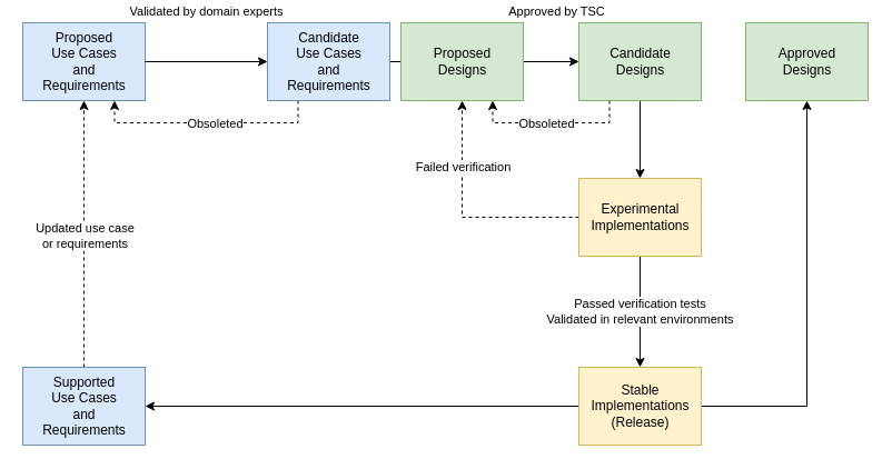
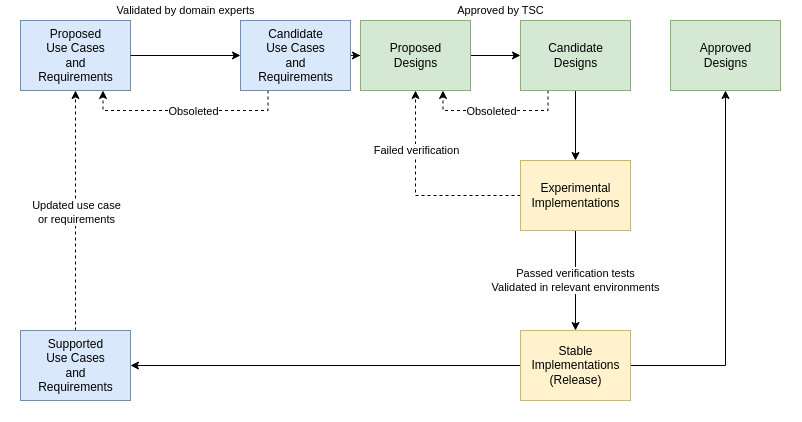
  <mxCell id="0" />
  <mxCell id="1" parent="0" />
  <mxCell id="2" value="Proposed&lt;br&gt;Use Cases&lt;br&gt;and&lt;br&gt;Requirements" style="html=1;fillColor=#dae8fc;strokeColor=#6c8ebf;" parent="1" vertex="1"><mxGeometry x="20" y="20" width="110" height="70" as="geometry" /></mxCell>
- <mxCell id="3" value="" style="edgeStyle=orthogonalEdgeStyle;rounded=0;orthogonalLoop=1;jettySize=auto;html=1;endArrow=none;" parent="1" source="6" target="9" edge="1"><mxGeometry relative="1" as="geometry" /></mxCell>
+ <mxCell id="3" value="" style="edgeStyle=orthogonalEdgeStyle;rounded=0;orthogonalLoop=1;jettySize=auto;html=1;" parent="1" source="6" target="9" edge="1"><mxGeometry relative="1" as="geometry" /></mxCell>
  <mxCell id="4" style="edgeStyle=orthogonalEdgeStyle;rounded=0;orthogonalLoop=1;jettySize=auto;html=1;entryX=0.75;entryY=1;entryDx=0;entryDy=0;dashed=1;exitX=0.25;exitY=1;exitDx=0;exitDy=0;" parent="1" source="6" target="2" edge="1"><mxGeometry relative="1" as="geometry" /></mxCell>
  <mxCell id="5" value="Obsoleted" style="edgeLabel;html=1;align=center;verticalAlign=middle;resizable=0;points=[];" parent="4" vertex="1" connectable="0"><mxGeometry x="-0.312" relative="1" as="geometry"><mxPoint x="-24" as="offset" /></mxGeometry></mxCell>
  <mxCell id="6" value="Candidate&lt;br&gt;Use Cases&lt;br&gt;and&lt;br&gt;Requirements" style="html=1;fillColor=#dae8fc;strokeColor=#6c8ebf;" parent="1" vertex="1"><mxGeometry x="240" y="20" width="110" height="70" as="geometry" /></mxCell>
  <mxCell id="7" value="Validated by domain experts" style="edgeStyle=orthogonalEdgeStyle;rounded=0;orthogonalLoop=1;jettySize=auto;html=1;entryX=0;entryY=0.5;entryDx=0;entryDy=0;" parent="1" source="2" target="6" edge="1"><mxGeometry y="45" relative="1" as="geometry"><mxPoint x="190.44" y="45" as="targetPoint" /><mxPoint as="offset" /></mxGeometry></mxCell>
  <mxCell id="8" value="Approved by TSC" style="edgeStyle=orthogonalEdgeStyle;rounded=0;orthogonalLoop=1;jettySize=auto;html=1;" parent="1" source="9" target="13" edge="1"><mxGeometry x="0.2" y="45" relative="1" as="geometry"><mxPoint as="offset" /></mxGeometry></mxCell>
  <mxCell id="9" value="Proposed&lt;br&gt;Designs" style="html=1;fillColor=#d5e8d4;strokeColor=#82b366;" parent="1" vertex="1"><mxGeometry x="360" y="20" width="110" height="70" as="geometry" /></mxCell>
  <mxCell id="10" value="" style="edgeStyle=orthogonalEdgeStyle;rounded=0;orthogonalLoop=1;jettySize=auto;html=1;" parent="1" source="13" target="17" edge="1"><mxGeometry relative="1" as="geometry" /></mxCell>
  <mxCell id="11" style="edgeStyle=orthogonalEdgeStyle;rounded=0;orthogonalLoop=1;jettySize=auto;html=1;exitX=0.25;exitY=1;exitDx=0;exitDy=0;entryX=0.75;entryY=1;entryDx=0;entryDy=0;dashed=1;" parent="1" source="13" target="9" edge="1"><mxGeometry relative="1" as="geometry" /></mxCell>
  <mxCell id="12" value="Obsoleted" style="edgeLabel;html=1;align=center;verticalAlign=middle;resizable=0;points=[];" parent="11" vertex="1" connectable="0"><mxGeometry x="-0.379" y="-2" relative="1" as="geometry"><mxPoint x="-32" y="2" as="offset" /></mxGeometry></mxCell>
  <mxCell id="13" value="Candidate&lt;br&gt;Designs" style="html=1;fillColor=#d5e8d4;strokeColor=#82b366;" parent="1" vertex="1"><mxGeometry x="520" y="20" width="110" height="70" as="geometry" /></mxCell>
  <mxCell id="14" value="Passed verification tests&lt;br&gt;Validated in relevant environments" style="edgeStyle=orthogonalEdgeStyle;rounded=0;orthogonalLoop=1;jettySize=auto;html=1;" parent="1" source="17" target="20" edge="1"><mxGeometry relative="1" as="geometry" /></mxCell>
  <mxCell id="15" style="edgeStyle=orthogonalEdgeStyle;rounded=0;orthogonalLoop=1;jettySize=auto;html=1;entryX=0.5;entryY=1;entryDx=0;entryDy=0;dashed=1;" parent="1" source="17" target="9" edge="1"><mxGeometry relative="1" as="geometry" /></mxCell>
  <mxCell id="16" value="Failed verification" style="edgeLabel;html=1;align=center;verticalAlign=middle;resizable=0;points=[];" parent="15" vertex="1" connectable="0"><mxGeometry x="0.368" y="2" relative="1" as="geometry"><mxPoint x="2" y="-7" as="offset" /></mxGeometry></mxCell>
  <mxCell id="17" value="Experimental&lt;br&gt;Implementations" style="html=1;fillColor=#fff2cc;strokeColor=#d6b656;" parent="1" vertex="1"><mxGeometry x="520" y="160" width="110" height="70" as="geometry" /></mxCell>
  <mxCell id="18" value="" style="edgeStyle=orthogonalEdgeStyle;rounded=0;orthogonalLoop=1;jettySize=auto;html=1;" parent="1" source="20" target="23" edge="1"><mxGeometry relative="1" as="geometry" /></mxCell>
  <mxCell id="19" value="" style="edgeStyle=orthogonalEdgeStyle;rounded=0;orthogonalLoop=1;jettySize=auto;html=1;" parent="1" source="20" target="24" edge="1"><mxGeometry relative="1" as="geometry" /></mxCell>
  <mxCell id="20" value="Stable&lt;br&gt;Implementations&lt;br&gt;(Release)" style="html=1;fillColor=#fff2cc;strokeColor=#d6b656;" parent="1" vertex="1"><mxGeometry x="520" y="330" width="110" height="70" as="geometry" /></mxCell>
  <mxCell id="21" style="edgeStyle=orthogonalEdgeStyle;rounded=0;orthogonalLoop=1;jettySize=auto;html=1;entryX=0.5;entryY=1;entryDx=0;entryDy=0;dashed=1;" parent="1" source="23" target="2" edge="1"><mxGeometry relative="1" as="geometry" /></mxCell>
  <mxCell id="22" value="Updated use case&lt;br&gt;or requirements" style="edgeLabel;html=1;align=center;verticalAlign=middle;resizable=0;points=[];" parent="21" vertex="1" connectable="0"><mxGeometry x="0.129" y="3" relative="1" as="geometry"><mxPoint x="3" y="16" as="offset" /></mxGeometry></mxCell>
  <mxCell id="23" value="Supported&lt;br&gt;Use Cases&lt;br&gt;and&lt;br&gt;Requirements" style="html=1;fillColor=#dae8fc;strokeColor=#6c8ebf;" parent="1" vertex="1"><mxGeometry x="20" y="330" width="110" height="70" as="geometry" /></mxCell>
  <mxCell id="24" value="Approved&lt;br&gt;Designs" style="html=1;fillColor=#d5e8d4;strokeColor=#82b366;" parent="1" vertex="1"><mxGeometry x="670" y="20" width="110" height="70" as="geometry" /></mxCell>
